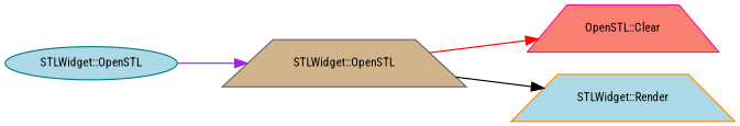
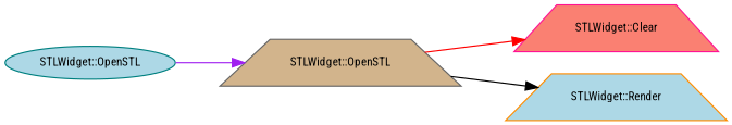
  digraph {
    rankdir=LR
    fontname="Roboto Condensed"
    node [fillcolor=lightblue fontname="Roboto Condensed" fontsize=10 shape=trapezium style=filled]
    edge [fontname="Roboto Condensed" fontsize=10 labelfontname=Helvetica labelfontsize=10 style=solid]
    n1 [color=teal fontcolor=black height=0.2 label="STLWidget::OpenSTL" shape=ellipse width=0.4]
    n2 [color=gray40 fillcolor=tan height=0.2 label="STLWidget::OpenSTL" width=0.4]
-   n3 [color=deeppink fillcolor=salmon height=0.2 label="OpenSTL::Clear" width=0.4]
+   n3 [color=deeppink fillcolor=salmon height=0.2 label="STLWidget::Clear" width=0.4]
    n4 [color=darkorange height=0.2 label="STLWidget::Render" width=0.4]
    n1 -> n2 [color=purple]
    n2 -> n3 [color=red]
    n2 -> n4 [color=black]
  }
